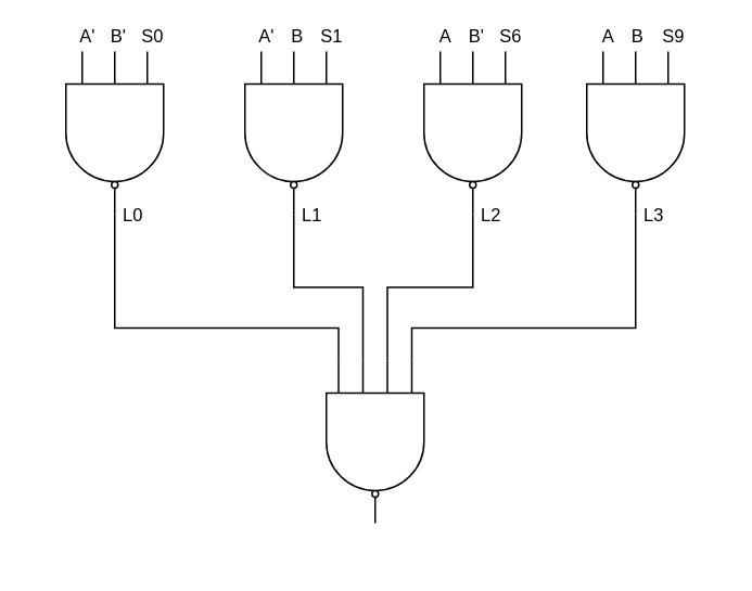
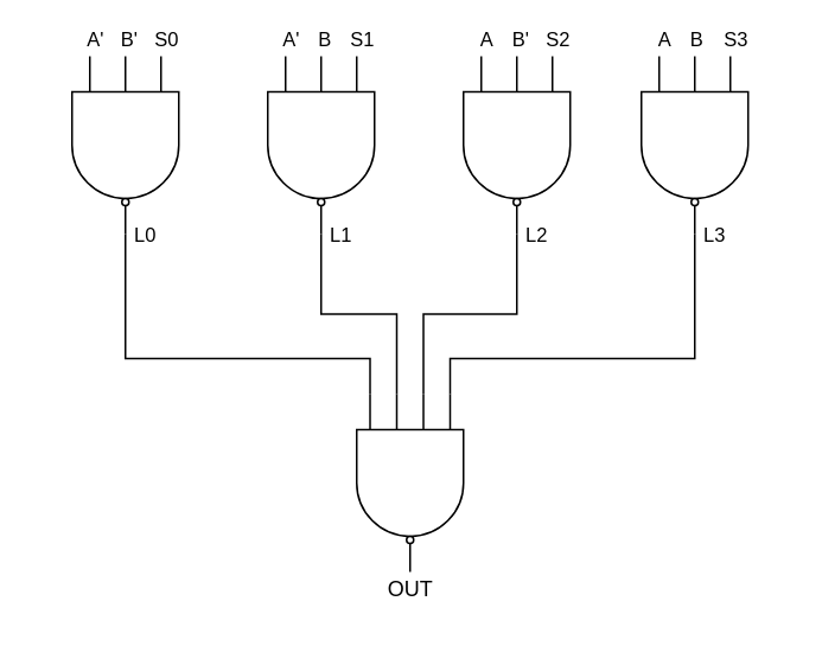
  <mxCell id="0" />
  <mxCell id="1" parent="0" />
  <mxCell id="2" style="edgeStyle=orthogonalEdgeStyle;rounded=0;orthogonalLoop=1;jettySize=auto;html=1;exitX=1;exitY=0.5;exitDx=0;exitDy=0;exitPerimeter=0;entryX=0;entryY=0.875;entryDx=0;entryDy=0;entryPerimeter=0;endArrow=none;endFill=0;" edge="1" parent="1" source="4" target="14"><mxGeometry relative="1" as="geometry"><Array as="points"><mxPoint x="70" y="201" /><mxPoint x="208" y="201" /></Array></mxGeometry></mxCell>
  <mxCell id="3" value="L0" style="edgeLabel;html=1;align=center;verticalAlign=middle;resizable=0;points=[];" vertex="1" connectable="0" parent="2"><mxGeometry x="-0.807" relative="1" as="geometry"><mxPoint x="10" y="-21.94" as="offset" /></mxGeometry></mxCell>
  <mxCell id="4" value="" style="verticalLabelPosition=bottom;shadow=0;dashed=0;align=center;html=1;verticalAlign=top;shape=mxgraph.electrical.logic_gates.logic_gate;operation=and;negating=1;rotation=90;numInputs=3;" vertex="1" parent="1"><mxGeometry x="20" y="51" width="100" height="60" as="geometry" /></mxCell>
  <mxCell id="5" style="edgeStyle=orthogonalEdgeStyle;rounded=0;orthogonalLoop=1;jettySize=auto;html=1;exitX=1;exitY=0.5;exitDx=0;exitDy=0;exitPerimeter=0;entryX=0;entryY=0.625;entryDx=0;entryDy=0;entryPerimeter=0;endArrow=none;endFill=0;" edge="1" parent="1" source="7" target="14"><mxGeometry relative="1" as="geometry" /></mxCell>
  <mxCell id="6" value="L1" style="edgeLabel;html=1;align=center;verticalAlign=middle;resizable=0;points=[];" vertex="1" connectable="0" parent="5"><mxGeometry x="-0.698" y="3" relative="1" as="geometry"><mxPoint x="7" y="-20" as="offset" /></mxGeometry></mxCell>
  <mxCell id="7" value="" style="verticalLabelPosition=bottom;shadow=0;dashed=0;align=center;html=1;verticalAlign=top;shape=mxgraph.electrical.logic_gates.logic_gate;operation=and;negating=1;rotation=90;numInputs=3;" vertex="1" parent="1"><mxGeometry x="130" y="51" width="100" height="60" as="geometry" /></mxCell>
  <mxCell id="8" style="edgeStyle=orthogonalEdgeStyle;rounded=0;orthogonalLoop=1;jettySize=auto;html=1;exitX=1;exitY=0.5;exitDx=0;exitDy=0;exitPerimeter=0;entryX=0;entryY=0.375;entryDx=0;entryDy=0;entryPerimeter=0;endArrow=none;endFill=0;" edge="1" parent="1" source="10" target="14"><mxGeometry relative="1" as="geometry" /></mxCell>
  <mxCell id="9" value="L2" style="edgeLabel;html=1;align=center;verticalAlign=middle;resizable=0;points=[];" vertex="1" connectable="0" parent="8"><mxGeometry x="-0.761" relative="1" as="geometry"><mxPoint x="10" y="-16.94" as="offset" /></mxGeometry></mxCell>
  <mxCell id="10" value="" style="verticalLabelPosition=bottom;shadow=0;dashed=0;align=center;html=1;verticalAlign=top;shape=mxgraph.electrical.logic_gates.logic_gate;operation=and;negating=1;rotation=90;numInputs=3;" vertex="1" parent="1"><mxGeometry x="240" y="51" width="100" height="60" as="geometry" /></mxCell>
  <mxCell id="11" style="edgeStyle=orthogonalEdgeStyle;rounded=0;orthogonalLoop=1;jettySize=auto;html=1;exitX=1;exitY=0.5;exitDx=0;exitDy=0;exitPerimeter=0;entryX=0;entryY=0.125;entryDx=0;entryDy=0;entryPerimeter=0;endArrow=none;endFill=0;" edge="1" parent="1" source="13" target="14"><mxGeometry relative="1" as="geometry"><Array as="points"><mxPoint x="390" y="201" /><mxPoint x="253" y="201" /></Array></mxGeometry></mxCell>
  <mxCell id="12" value="L3" style="edgeLabel;html=1;align=center;verticalAlign=middle;resizable=0;points=[];" vertex="1" connectable="0" parent="11"><mxGeometry x="-0.763" y="1" relative="1" as="geometry"><mxPoint x="9" y="-26.94" as="offset" /></mxGeometry></mxCell>
  <mxCell id="13" value="" style="verticalLabelPosition=bottom;shadow=0;dashed=0;align=center;html=1;verticalAlign=top;shape=mxgraph.electrical.logic_gates.logic_gate;operation=and;negating=1;rotation=90;numInputs=3;" vertex="1" parent="1"><mxGeometry x="340" y="51" width="100" height="60" as="geometry" /></mxCell>
  <mxCell id="14" value="" style="verticalLabelPosition=bottom;shadow=0;dashed=0;align=center;html=1;verticalAlign=top;shape=mxgraph.electrical.logic_gates.logic_gate;operation=and;negating=1;rotation=90;numInputs=4;" vertex="1" parent="1"><mxGeometry x="180" y="241" width="100" height="60" as="geometry" /></mxCell>
+ <mxCell id="15" value="OUT" style="text;html=1;align=center;verticalAlign=middle;resizable=0;points=[];autosize=1;" vertex="1" parent="1"><mxGeometry x="210" y="321" width="40" height="20" as="geometry" /></mxCell>
  <mxCell id="16" value="S0" style="edgeLabel;html=1;align=center;verticalAlign=middle;resizable=0;points=[];" vertex="1" connectable="0" parent="1"><mxGeometry x="90" y="21.004" as="geometry"><mxPoint x="2" as="offset" /></mxGeometry></mxCell>
  <mxCell id="17" value="S1" style="edgeLabel;html=1;align=center;verticalAlign=middle;resizable=0;points=[];" vertex="1" connectable="0" parent="1"><mxGeometry x="200" y="21.004" as="geometry"><mxPoint x="2" as="offset" /></mxGeometry></mxCell>
- <mxCell id="18" value="S6" style="edgeLabel;html=1;align=center;verticalAlign=middle;resizable=0;points=[];" vertex="1" connectable="0" parent="1"><mxGeometry x="310" y="21.004" as="geometry"><mxPoint x="2" as="offset" /></mxGeometry></mxCell>
- <mxCell id="19" value="S9" style="edgeLabel;html=1;align=center;verticalAlign=middle;resizable=0;points=[];" vertex="1" connectable="0" parent="1"><mxGeometry x="410" y="21.004" as="geometry"><mxPoint x="2" as="offset" /></mxGeometry></mxCell>
+ <mxCell id="18" value="S2" style="edgeLabel;html=1;align=center;verticalAlign=middle;resizable=0;points=[];" vertex="1" connectable="0" parent="1"><mxGeometry x="310" y="21.004" as="geometry"><mxPoint x="2" as="offset" /></mxGeometry></mxCell>
+ <mxCell id="19" value="S3" style="edgeLabel;html=1;align=center;verticalAlign=middle;resizable=0;points=[];" vertex="1" connectable="0" parent="1"><mxGeometry x="410" y="21.004" as="geometry"><mxPoint x="2" as="offset" /></mxGeometry></mxCell>
  <mxCell id="20" value="A'" style="edgeLabel;html=1;align=center;verticalAlign=middle;resizable=0;points=[];" vertex="1" connectable="0" parent="1"><mxGeometry x="50" y="21.004" as="geometry"><mxPoint x="2" as="offset" /></mxGeometry></mxCell>
  <mxCell id="21" value="A'" style="edgeLabel;html=1;align=center;verticalAlign=middle;resizable=0;points=[];" vertex="1" connectable="0" parent="1"><mxGeometry x="160" y="21.004" as="geometry"><mxPoint x="2" as="offset" /></mxGeometry></mxCell>
  <mxCell id="22" value="" style="edgeLabel;html=1;align=center;verticalAlign=middle;resizable=0;points=[];" vertex="1" connectable="0" parent="1"><mxGeometry x="70" y="41.004" as="geometry"><mxPoint x="200" y="-20" as="offset" /></mxGeometry></mxCell>
  <mxCell id="23" value="A" style="edgeLabel;html=1;align=center;verticalAlign=middle;resizable=0;points=[];" vertex="1" connectable="0" parent="1"><mxGeometry x="270" y="21.004" as="geometry"><mxPoint x="2" as="offset" /></mxGeometry></mxCell>
  <mxCell id="24" value="A" style="edgeLabel;html=1;align=center;verticalAlign=middle;resizable=0;points=[];" vertex="1" connectable="0" parent="1"><mxGeometry x="370" y="21.004" as="geometry"><mxPoint x="2" as="offset" /></mxGeometry></mxCell>
  <mxCell id="25" value="B'" style="edgeLabel;html=1;align=center;verticalAlign=middle;resizable=0;points=[];" vertex="1" connectable="0" parent="1"><mxGeometry x="70" y="22.004" as="geometry"><mxPoint x="1" y="-1" as="offset" /></mxGeometry></mxCell>
  <mxCell id="26" value="B'" style="edgeLabel;html=1;align=center;verticalAlign=middle;resizable=0;points=[];" vertex="1" connectable="0" parent="1"><mxGeometry x="290" y="22.004" as="geometry"><mxPoint x="1" y="-1" as="offset" /></mxGeometry></mxCell>
  <mxCell id="27" value="B" style="edgeLabel;html=1;align=center;verticalAlign=middle;resizable=0;points=[];" vertex="1" connectable="0" parent="1"><mxGeometry x="180" y="22.004" as="geometry"><mxPoint x="1" y="-1" as="offset" /></mxGeometry></mxCell>
  <mxCell id="28" value="B" style="edgeLabel;html=1;align=center;verticalAlign=middle;resizable=0;points=[];" vertex="1" connectable="0" parent="1"><mxGeometry x="390" y="20.004" as="geometry"><mxPoint y="1" as="offset" /></mxGeometry></mxCell>
